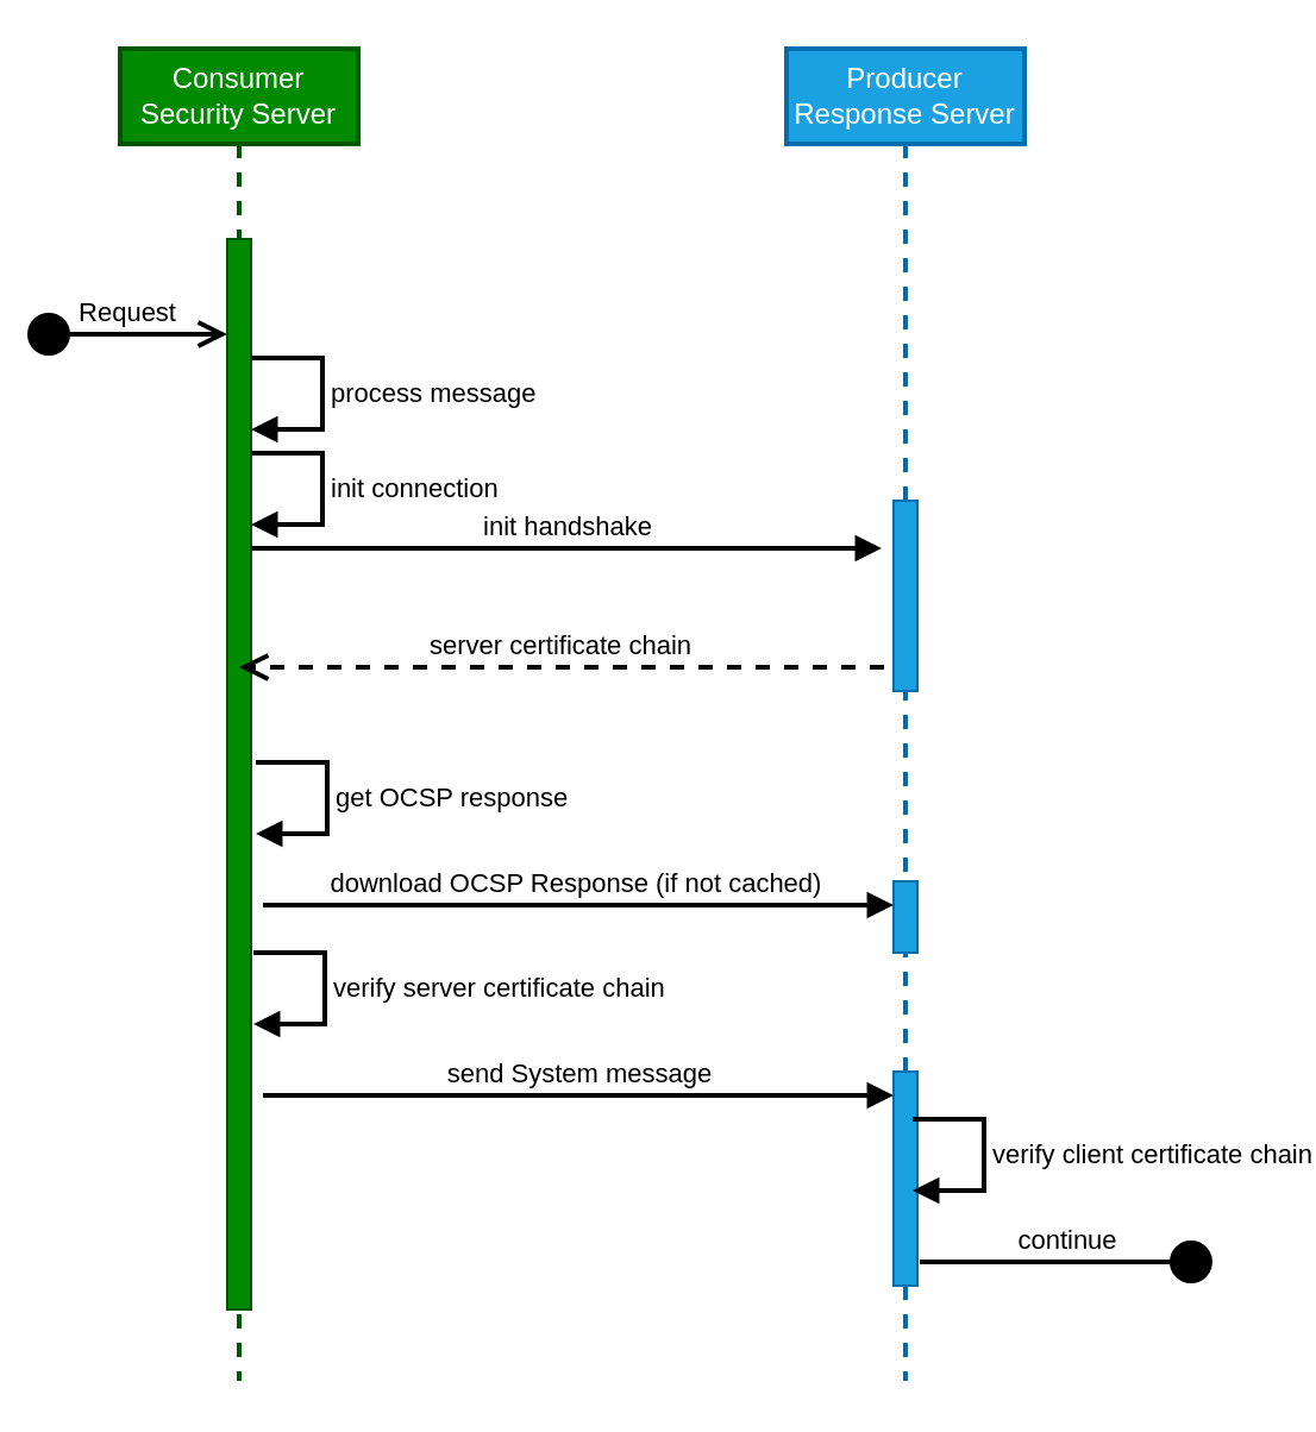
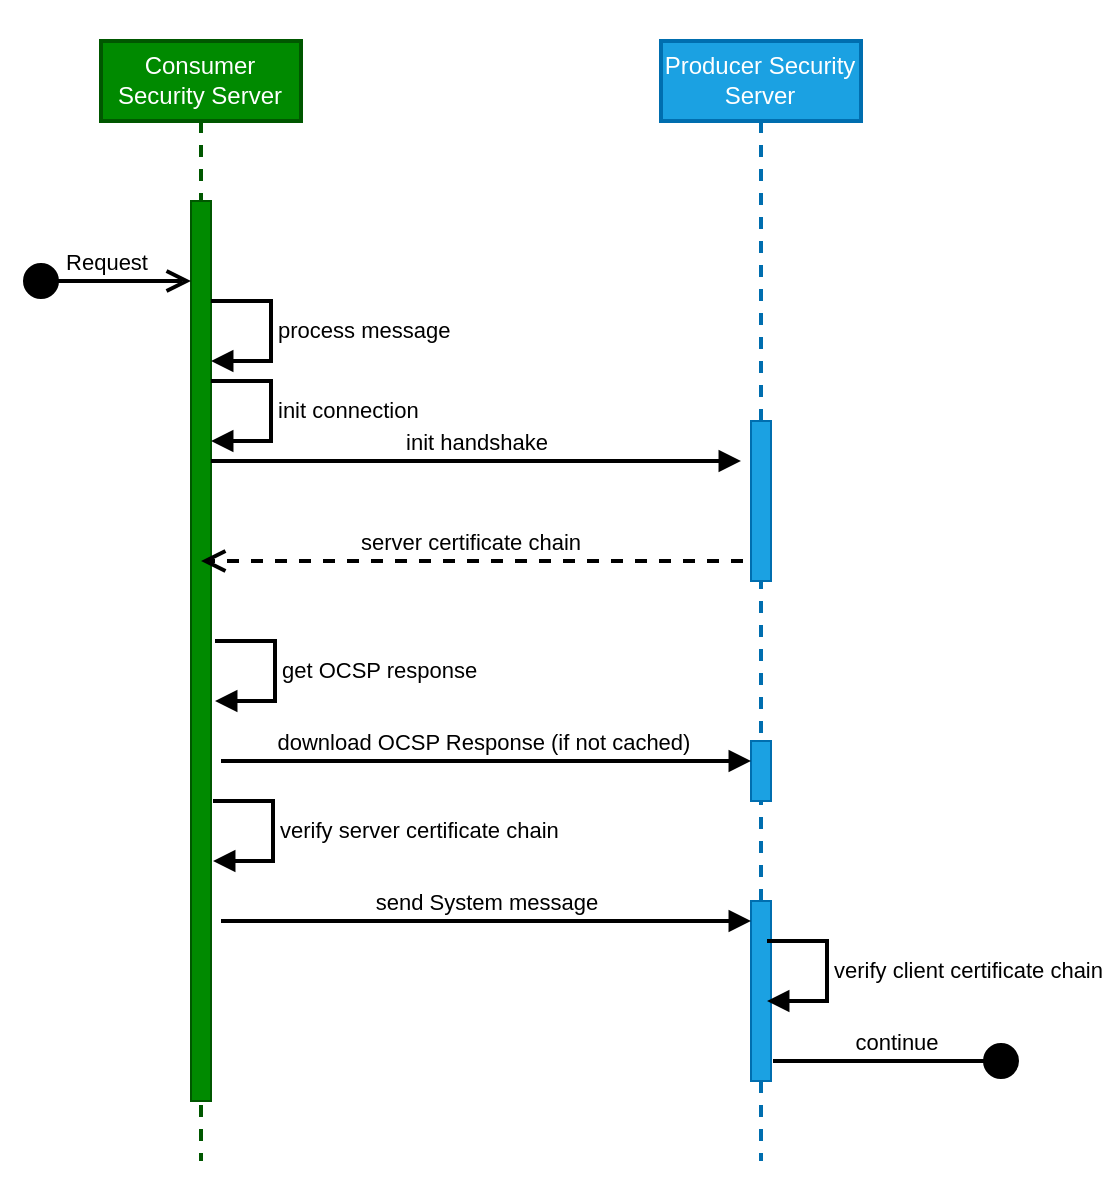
  <mxCell id="0" />
  <mxCell id="1" parent="0" />
  <mxCell id="2" value="Consumer Security Server" style="shape=umlLifeline;perimeter=lifelinePerimeter;whiteSpace=wrap;html=1;container=1;dropTarget=0;collapsible=0;recursiveResize=0;outlineConnect=0;portConstraint=eastwest;newEdgeStyle={&quot;curved&quot;:0,&quot;rounded&quot;:0};fillColor=#008a00;fontColor=#ffffff;strokeColor=#005700;strokeWidth=2;" vertex="1" parent="1"><mxGeometry x="20" y="20" width="100" height="560" as="geometry" /></mxCell>
  <mxCell id="3" value="" style="html=1;points=[[0,0,0,0,5],[0,1,0,0,-5],[1,0,0,0,5],[1,1,0,0,-5]];perimeter=orthogonalPerimeter;outlineConnect=0;targetShapes=umlLifeline;portConstraint=eastwest;newEdgeStyle={&quot;curved&quot;:0,&quot;rounded&quot;:0};fillColor=#008a00;fontColor=#ffffff;strokeColor=#005700;" vertex="1" parent="2"><mxGeometry x="45" y="80" width="10" height="450" as="geometry" /></mxCell>
  <mxCell id="4" value="Request" style="html=1;verticalAlign=bottom;startArrow=circle;startFill=1;endArrow=open;startSize=6;endSize=8;curved=0;rounded=0;arcSize=20;labelBackgroundColor=none;strokeWidth=2;" edge="1" parent="2" target="3"><mxGeometry width="80" relative="1" as="geometry"><mxPoint x="-40" y="120" as="sourcePoint" /><mxPoint x="40" y="120" as="targetPoint" /></mxGeometry></mxCell>
- <mxCell id="5" value="Producer Response Server" style="shape=umlLifeline;perimeter=lifelinePerimeter;whiteSpace=wrap;html=1;container=1;dropTarget=0;collapsible=0;recursiveResize=0;outlineConnect=0;portConstraint=eastwest;newEdgeStyle={&quot;curved&quot;:0,&quot;rounded&quot;:0};fillColor=#1ba1e2;fontColor=#ffffff;strokeColor=#006EAF;strokeWidth=2;" vertex="1" parent="1"><mxGeometry x="300" y="20" width="100" height="560" as="geometry" /></mxCell>
+ <mxCell id="5" value="Producer Security Server" style="shape=umlLifeline;perimeter=lifelinePerimeter;whiteSpace=wrap;html=1;container=1;dropTarget=0;collapsible=0;recursiveResize=0;outlineConnect=0;portConstraint=eastwest;newEdgeStyle={&quot;curved&quot;:0,&quot;rounded&quot;:0};fillColor=#1ba1e2;fontColor=#ffffff;strokeColor=#006EAF;strokeWidth=2;" vertex="1" parent="1"><mxGeometry x="300" y="20" width="100" height="560" as="geometry" /></mxCell>
  <mxCell id="6" value="" style="html=1;points=[[0,0,0,0,5],[0,1,0,0,-5],[1,0,0,0,5],[1,1,0,0,-5]];perimeter=orthogonalPerimeter;outlineConnect=0;targetShapes=umlLifeline;portConstraint=eastwest;newEdgeStyle={&quot;curved&quot;:0,&quot;rounded&quot;:0};fillColor=#1ba1e2;fontColor=#ffffff;strokeColor=#006EAF;" vertex="1" parent="5"><mxGeometry x="45" y="190" width="10" height="80" as="geometry" /></mxCell>
  <mxCell id="7" value="" style="html=1;points=[[0,0,0,0,5],[0,1,0,0,-5],[1,0,0,0,5],[1,1,0,0,-5]];perimeter=orthogonalPerimeter;outlineConnect=0;targetShapes=umlLifeline;portConstraint=eastwest;newEdgeStyle={&quot;curved&quot;:0,&quot;rounded&quot;:0};fillColor=#1ba1e2;fontColor=#ffffff;strokeColor=#006EAF;" vertex="1" parent="5"><mxGeometry x="45" y="350" width="10" height="30" as="geometry" /></mxCell>
  <mxCell id="8" value="" style="html=1;points=[[0,0,0,0,5],[0,1,0,0,-5],[1,0,0,0,5],[1,1,0,0,-5]];perimeter=orthogonalPerimeter;outlineConnect=0;targetShapes=umlLifeline;portConstraint=eastwest;newEdgeStyle={&quot;curved&quot;:0,&quot;rounded&quot;:0};fillColor=#1ba1e2;fontColor=#ffffff;strokeColor=#006EAF;" vertex="1" parent="5"><mxGeometry x="45" y="430" width="10" height="90" as="geometry" /></mxCell>
  <mxCell id="9" value="send System message" style="html=1;verticalAlign=bottom;endArrow=block;curved=0;rounded=0;labelBackgroundColor=none;strokeWidth=2;" edge="1" parent="5" target="8"><mxGeometry width="80" relative="1" as="geometry"><mxPoint x="-220" y="440" as="sourcePoint" /><mxPoint x="-140" y="440" as="targetPoint" /></mxGeometry></mxCell>
  <mxCell id="10" value="process message" style="html=1;align=left;spacingLeft=2;endArrow=block;rounded=0;edgeStyle=orthogonalEdgeStyle;curved=0;rounded=0;labelBackgroundColor=none;strokeWidth=2;" edge="1" parent="1"><mxGeometry relative="1" as="geometry"><mxPoint x="75" y="150" as="sourcePoint" /><Array as="points"><mxPoint x="105" y="180" /></Array><mxPoint x="75" y="180" as="targetPoint" /></mxGeometry></mxCell>
  <mxCell id="11" value="init handshake" style="html=1;verticalAlign=bottom;endArrow=block;curved=0;rounded=0;labelBackgroundColor=none;strokeWidth=2;" edge="1" parent="1"><mxGeometry relative="1" as="geometry"><mxPoint x="75" y="230" as="sourcePoint" /><mxPoint x="340" y="230" as="targetPoint" /></mxGeometry></mxCell>
  <mxCell id="12" value="server certificate chain" style="html=1;verticalAlign=bottom;endArrow=open;dashed=1;endSize=8;curved=0;rounded=0;exitX=0;exitY=1;exitDx=0;exitDy=-5;labelBackgroundColor=none;strokeWidth=2;" edge="1" parent="1" target="2"><mxGeometry relative="1" as="geometry"><mxPoint x="271" y="280" as="targetPoint" /><mxPoint x="341" y="280" as="sourcePoint" /></mxGeometry></mxCell>
  <mxCell id="13" value="get OCSP response" style="html=1;align=left;spacingLeft=2;endArrow=block;rounded=0;edgeStyle=orthogonalEdgeStyle;curved=0;rounded=0;labelBackgroundColor=none;strokeWidth=2;" edge="1" parent="1"><mxGeometry relative="1" as="geometry"><mxPoint x="77" y="320" as="sourcePoint" /><Array as="points"><mxPoint x="107" y="350" /></Array><mxPoint x="77" y="350" as="targetPoint" /><mxPoint as="offset" /></mxGeometry></mxCell>
  <mxCell id="14" value="verify server certificate chain" style="html=1;align=left;spacingLeft=2;endArrow=block;rounded=0;edgeStyle=orthogonalEdgeStyle;curved=0;rounded=0;labelBackgroundColor=none;strokeWidth=2;" edge="1" parent="1"><mxGeometry relative="1" as="geometry"><mxPoint x="76" y="400" as="sourcePoint" /><Array as="points"><mxPoint x="106" y="430" /></Array><mxPoint x="76" y="430" as="targetPoint" /></mxGeometry></mxCell>
  <mxCell id="15" value="download OCSP Response (if not cached)&amp;nbsp;" style="html=1;verticalAlign=bottom;endArrow=block;curved=0;rounded=0;labelBackgroundColor=none;strokeWidth=2;" edge="1" parent="1" target="7"><mxGeometry width="80" relative="1" as="geometry"><mxPoint x="80" y="380" as="sourcePoint" /><mxPoint x="160" y="380" as="targetPoint" /></mxGeometry></mxCell>
  <mxCell id="16" value="verify client certificate chain" style="html=1;align=left;spacingLeft=2;endArrow=block;rounded=0;edgeStyle=orthogonalEdgeStyle;curved=0;rounded=0;labelBackgroundColor=none;strokeWidth=2;" edge="1" parent="1"><mxGeometry relative="1" as="geometry"><mxPoint x="353" y="470" as="sourcePoint" /><Array as="points"><mxPoint x="383" y="500" /></Array><mxPoint x="353" y="500" as="targetPoint" /></mxGeometry></mxCell>
  <mxCell id="17" value="continue" style="html=1;verticalAlign=bottom;startArrow=circle;startFill=1;endArrow=none;startSize=6;endSize=8;curved=0;rounded=0;endFill=0;labelBackgroundColor=none;strokeWidth=2;" edge="1" parent="1"><mxGeometry width="80" relative="1" as="geometry"><mxPoint x="480" y="530" as="sourcePoint" /><mxPoint x="356" y="530" as="targetPoint" /></mxGeometry></mxCell>
  <mxCell id="18" value="init connection" style="html=1;align=left;spacingLeft=2;endArrow=block;rounded=0;edgeStyle=orthogonalEdgeStyle;curved=0;rounded=0;labelBackgroundColor=none;strokeWidth=2;" edge="1" parent="1"><mxGeometry relative="1" as="geometry"><mxPoint x="75" y="190" as="sourcePoint" /><Array as="points"><mxPoint x="105" y="220" /></Array><mxPoint x="75" y="220" as="targetPoint" /></mxGeometry></mxCell>
